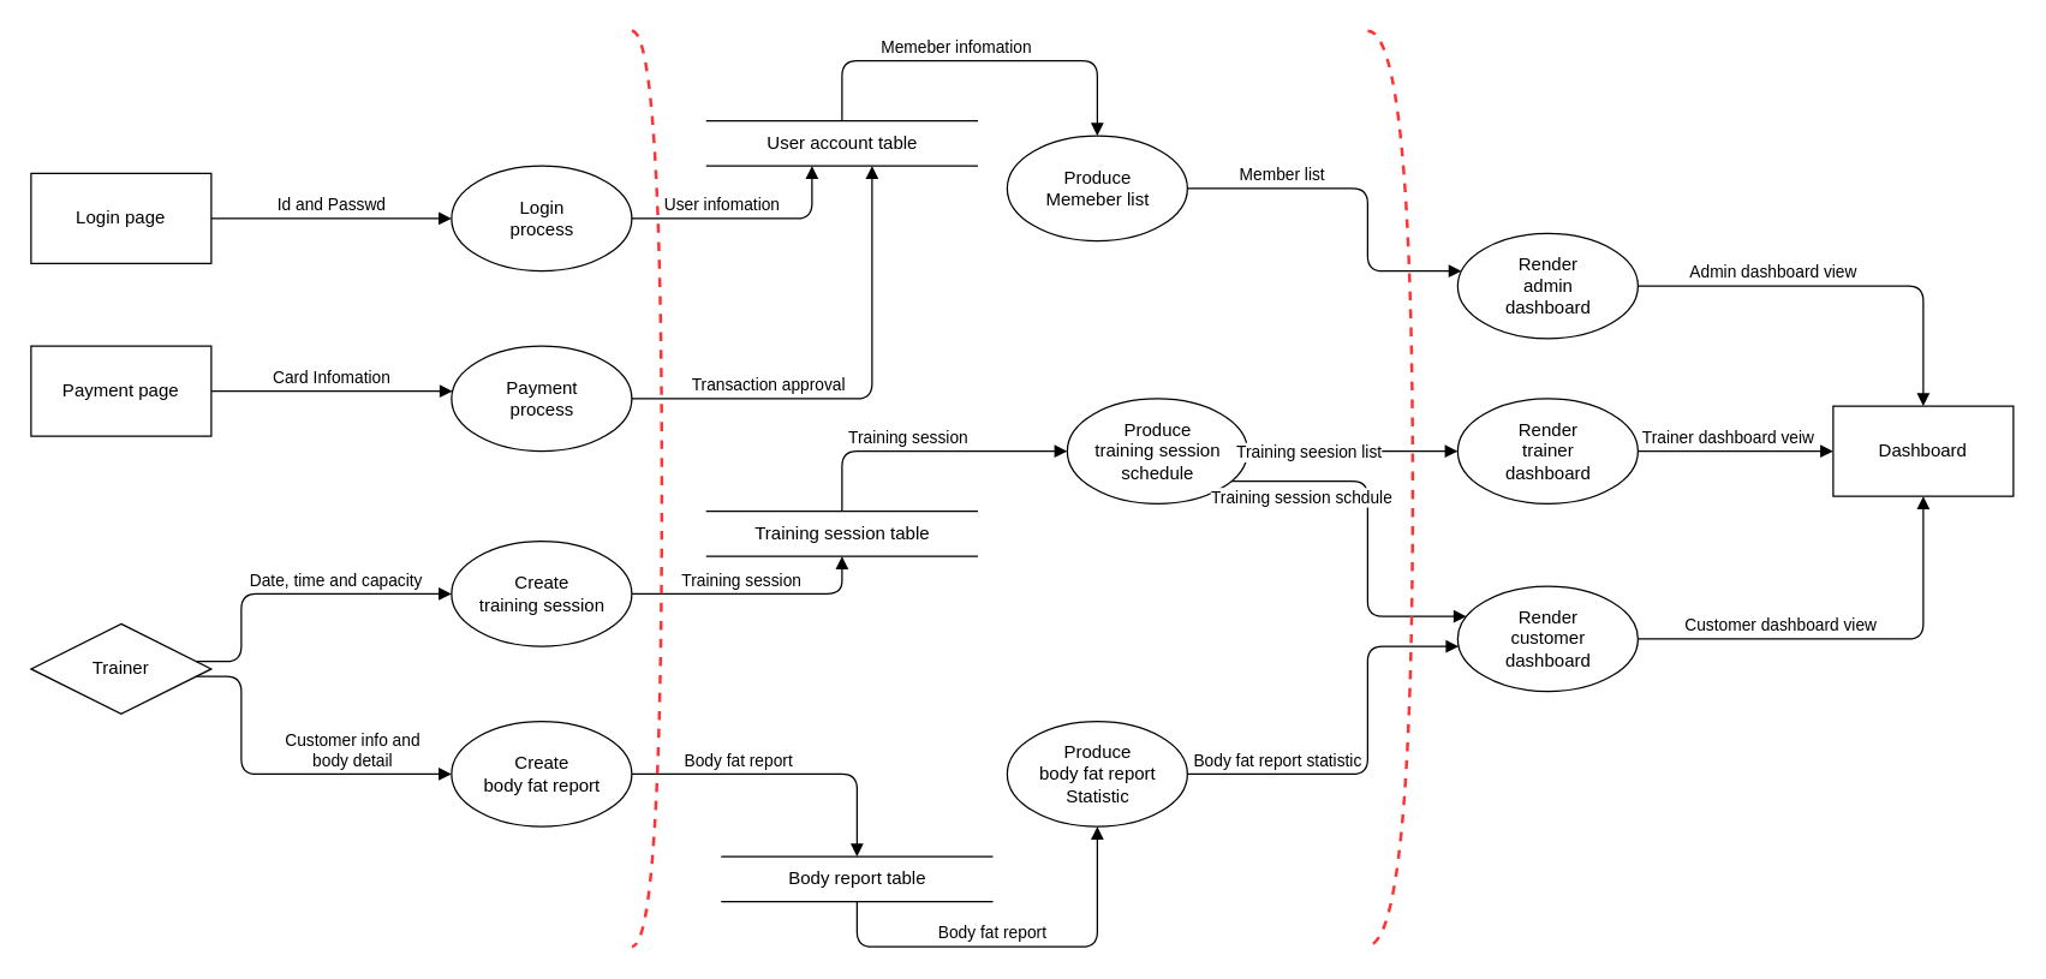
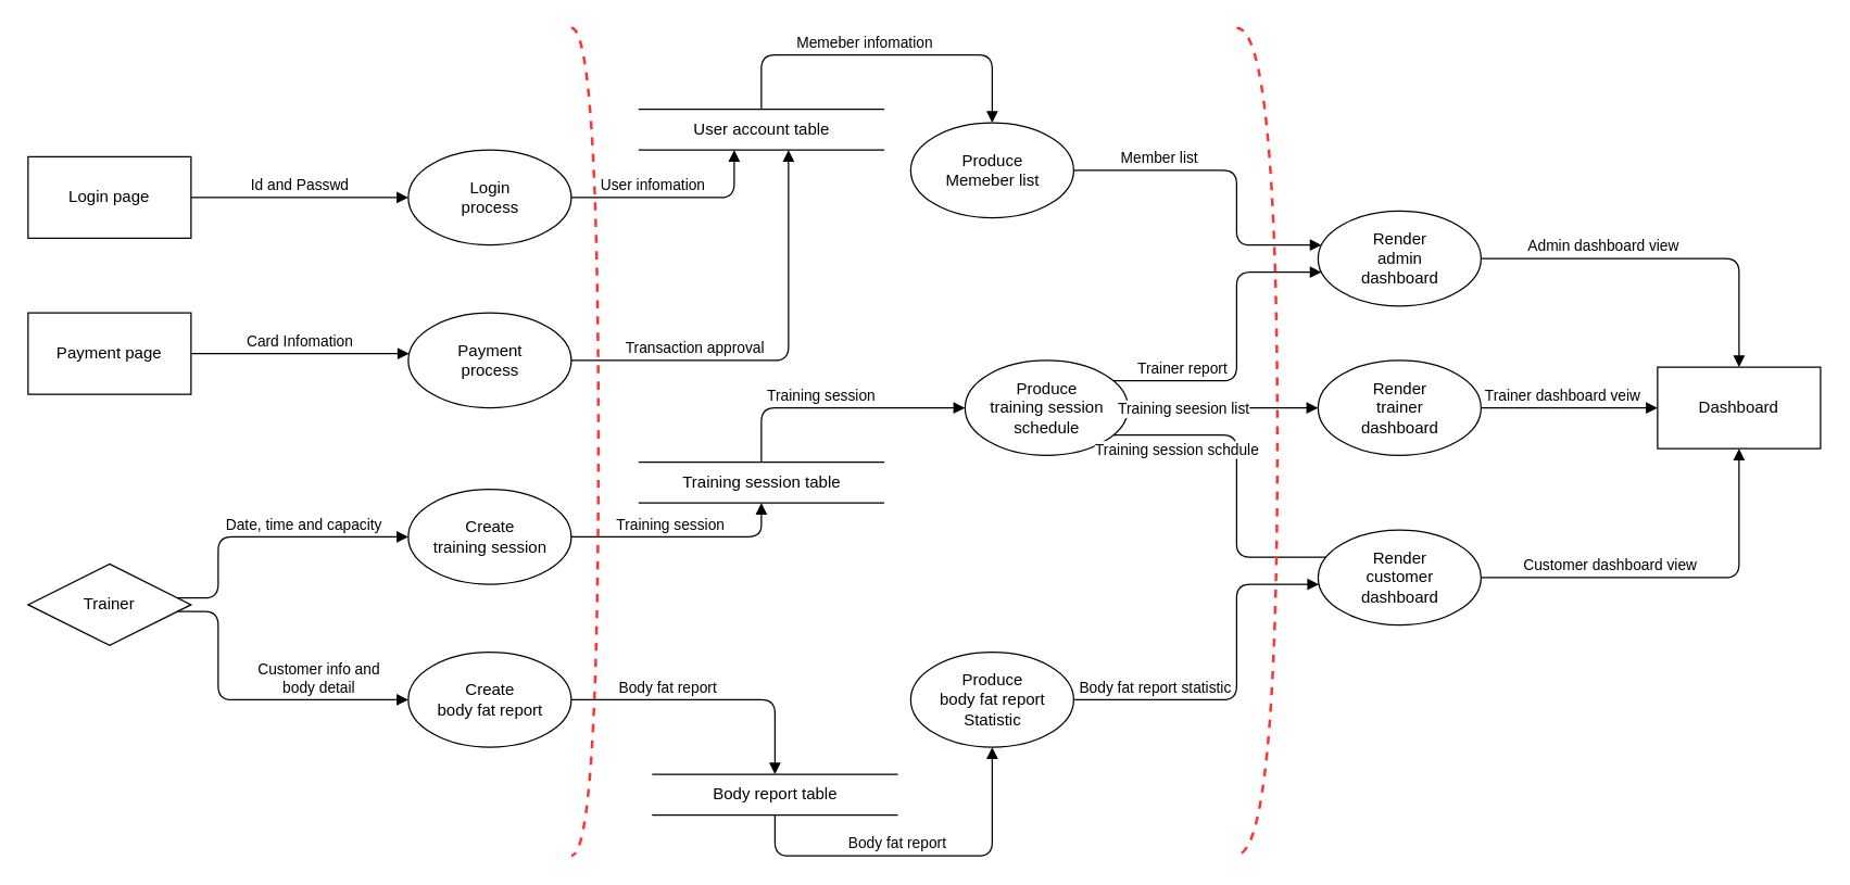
  <mxCell id="0" />
  <mxCell id="1" parent="0" />
  <mxCell id="2" value="Login page" style="rounded=0;whiteSpace=wrap;html=1;" vertex="1" parent="1"><mxGeometry x="20" y="115" width="120" height="60" as="geometry" /></mxCell>
  <mxCell id="3" value="Payment page" style="rounded=0;whiteSpace=wrap;html=1;" vertex="1" parent="1"><mxGeometry x="20" y="230" width="120" height="60" as="geometry" /></mxCell>
  <mxCell id="4" value="Trainer" style="rhombus;whiteSpace=wrap;html=1;" vertex="1" parent="1"><mxGeometry x="20" y="415" width="120" height="60" as="geometry" /></mxCell>
  <mxCell id="5" value="User account table" style="html=1;dashed=0;whitespace=wrap;shape=partialRectangle;right=0;left=0;" vertex="1" parent="1"><mxGeometry x="470" y="80" width="180" height="30" as="geometry" /></mxCell>
  <mxCell id="6" value="Training session table" style="html=1;dashed=0;whitespace=wrap;shape=partialRectangle;right=0;left=0;" vertex="1" parent="1"><mxGeometry x="470" y="340" width="180" height="30" as="geometry" /></mxCell>
  <mxCell id="7" value="Body report&amp;nbsp;table" style="html=1;dashed=0;whitespace=wrap;shape=partialRectangle;right=0;left=0;" vertex="1" parent="1"><mxGeometry x="480" y="570" width="180" height="30" as="geometry" /></mxCell>
  <mxCell id="8" value="Login&lt;br&gt;process" style="shape=ellipse;html=1;dashed=0;whitespace=wrap;perimeter=ellipsePerimeter;" vertex="1" parent="1"><mxGeometry x="300" y="110" width="120" height="70" as="geometry" /></mxCell>
  <mxCell id="9" value="Payment&lt;br&gt;process" style="shape=ellipse;html=1;dashed=0;whitespace=wrap;perimeter=ellipsePerimeter;" vertex="1" parent="1"><mxGeometry x="300" y="230" width="120" height="70" as="geometry" /></mxCell>
  <mxCell id="10" value="Create&lt;br&gt;training session" style="shape=ellipse;html=1;dashed=0;whitespace=wrap;perimeter=ellipsePerimeter;" vertex="1" parent="1"><mxGeometry x="300" y="360" width="120" height="70" as="geometry" /></mxCell>
  <mxCell id="11" value="Create&lt;br&gt;body fat report" style="shape=ellipse;html=1;dashed=0;whitespace=wrap;perimeter=ellipsePerimeter;" vertex="1" parent="1"><mxGeometry x="300" y="480" width="120" height="70" as="geometry" /></mxCell>
  <mxCell id="12" value="Id and Passwd" style="html=1;verticalAlign=bottom;endArrow=block;edgeStyle=orthogonalEdgeStyle;" edge="1" parent="1" source="2" target="8"><mxGeometry width="80" relative="1" as="geometry"><mxPoint x="450" y="180" as="sourcePoint" /><mxPoint x="730" y="180" as="targetPoint" /><Array as="points" /><mxPoint as="offset" /></mxGeometry></mxCell>
  <mxCell id="13" value="User infomation" style="html=1;verticalAlign=bottom;endArrow=block;edgeStyle=orthogonalEdgeStyle;" edge="1" parent="1" source="8" target="5"><mxGeometry x="-0.226" width="80" relative="1" as="geometry"><mxPoint x="540" y="192.002" as="sourcePoint" /><mxPoint x="1030" y="210" as="targetPoint" /><Array as="points"><mxPoint x="540" y="145" /></Array><mxPoint as="offset" /></mxGeometry></mxCell>
  <mxCell id="14" value="Card Infomation" style="html=1;verticalAlign=bottom;endArrow=block;edgeStyle=orthogonalEdgeStyle;" edge="1" parent="1" source="3" target="9"><mxGeometry x="-0.004" width="80" relative="1" as="geometry"><mxPoint x="300" y="205" as="sourcePoint" /><mxPoint x="510" y="170" as="targetPoint" /><Array as="points"><mxPoint x="210" y="260" /><mxPoint x="210" y="260" /></Array><mxPoint as="offset" /></mxGeometry></mxCell>
  <mxCell id="15" value="Transaction approval" style="html=1;verticalAlign=bottom;endArrow=block;edgeStyle=orthogonalEdgeStyle;" edge="1" parent="1" source="9" target="5"><mxGeometry x="-0.429" width="80" relative="1" as="geometry"><mxPoint x="610" y="305.059" as="sourcePoint" /><mxPoint x="729.941" y="230" as="targetPoint" /><Array as="points"><mxPoint x="580" y="265" /></Array><mxPoint x="1" as="offset" /></mxGeometry></mxCell>
  <mxCell id="16" value="Date, time and capacity" style="html=1;verticalAlign=bottom;endArrow=block;edgeStyle=orthogonalEdgeStyle;" edge="1" parent="1" source="4" target="10"><mxGeometry x="0.282" width="80" relative="1" as="geometry"><mxPoint x="120" y="354.41" as="sourcePoint" /><mxPoint x="280.615" y="354.41" as="targetPoint" /><Array as="points"><mxPoint x="160" y="440" /><mxPoint x="160" y="395" /></Array><mxPoint as="offset" /></mxGeometry></mxCell>
  <mxCell id="17" value="Customer info and&lt;br&gt;body detail" style="html=1;verticalAlign=bottom;endArrow=block;edgeStyle=orthogonalEdgeStyle;" edge="1" parent="1" source="4" target="11"><mxGeometry x="0.442" width="80" relative="1" as="geometry"><mxPoint x="150" y="450" as="sourcePoint" /><mxPoint x="300" y="405.059" as="targetPoint" /><Array as="points"><mxPoint x="160" y="450" /><mxPoint x="160" y="515" /></Array><mxPoint as="offset" /></mxGeometry></mxCell>
  <mxCell id="18" value="Produce&lt;br&gt;body fat report&lt;br&gt;Statistic" style="shape=ellipse;html=1;dashed=0;whitespace=wrap;perimeter=ellipsePerimeter;" vertex="1" parent="1"><mxGeometry x="670" y="480" width="120" height="70" as="geometry" /></mxCell>
  <mxCell id="19" value="Produce&lt;br&gt;training session&lt;br&gt;schedule" style="shape=ellipse;html=1;dashed=0;whitespace=wrap;perimeter=ellipsePerimeter;" vertex="1" parent="1"><mxGeometry x="710" y="265" width="120" height="70" as="geometry" /></mxCell>
  <mxCell id="20" value="Training session" style="html=1;verticalAlign=bottom;endArrow=block;edgeStyle=orthogonalEdgeStyle;" edge="1" parent="1" source="10" target="6"><mxGeometry x="-0.111" width="80" relative="1" as="geometry"><mxPoint x="450" y="464.94" as="sourcePoint" /><mxPoint x="610" y="419.999" as="targetPoint" /><Array as="points"><mxPoint x="560" y="395" /></Array><mxPoint as="offset" /></mxGeometry></mxCell>
  <mxCell id="21" value="Training session" style="html=1;verticalAlign=bottom;endArrow=block;edgeStyle=orthogonalEdgeStyle;" edge="1" parent="1" source="6" target="19"><mxGeometry x="-0.111" width="80" relative="1" as="geometry"><mxPoint x="650" y="245.059" as="sourcePoint" /><mxPoint x="759.941" y="220" as="targetPoint" /><Array as="points"><mxPoint x="560" y="300" /></Array><mxPoint as="offset" /></mxGeometry></mxCell>
  <mxCell id="22" value="Body fat report" style="html=1;verticalAlign=bottom;endArrow=block;edgeStyle=orthogonalEdgeStyle;" edge="1" parent="1" source="11" target="7"><mxGeometry x="-0.317" width="80" relative="1" as="geometry"><mxPoint x="470" y="440" as="sourcePoint" /><mxPoint x="630" y="505.059" as="targetPoint" /><Array as="points"><mxPoint x="570" y="515" /></Array><mxPoint x="1" as="offset" /></mxGeometry></mxCell>
  <mxCell id="23" value="Body fat report" style="html=1;verticalAlign=bottom;endArrow=block;edgeStyle=orthogonalEdgeStyle;" edge="1" parent="1" source="7" target="18"><mxGeometry x="-0.111" width="80" relative="1" as="geometry"><mxPoint x="750.001" y="650" as="sourcePoint" /><mxPoint x="970.001" y="660.495" as="targetPoint" /><Array as="points"><mxPoint x="570" y="630" /><mxPoint x="730" y="630" /></Array><mxPoint as="offset" /></mxGeometry></mxCell>
- <mxCell id="24" value="Training session schdule" style="html=1;verticalAlign=bottom;endArrow=block;edgeStyle=orthogonalEdgeStyle;" edge="1" parent="1" source="19" target="30"><mxGeometry x="-0.621" y="-20" width="80" relative="1" as="geometry"><mxPoint x="920.001" y="490" as="sourcePoint" /><mxPoint x="1090" y="440" as="targetPoint" /><Array as="points"><mxPoint x="910" y="320" /><mxPoint x="910" y="410" /></Array><mxPoint as="offset" /></mxGeometry></mxCell>
+ <mxCell id="24" value="Training session schdule" style="html=1;verticalAlign=bottom;endArrow=none;edgeStyle=orthogonalEdgeStyle;" edge="1" parent="1" source="19" target="30"><mxGeometry x="-0.621" y="-20" width="80" relative="1" as="geometry"><mxPoint x="920.001" y="490" as="sourcePoint" /><mxPoint x="1090" y="440" as="targetPoint" /><Array as="points"><mxPoint x="910" y="320" /><mxPoint x="910" y="410" /></Array><mxPoint as="offset" /></mxGeometry></mxCell>
  <mxCell id="25" value="Body fat report statistic" style="html=1;verticalAlign=bottom;endArrow=block;edgeStyle=orthogonalEdgeStyle;" edge="1" parent="1" source="18" target="30"><mxGeometry x="-0.548" width="80" relative="1" as="geometry"><mxPoint x="890" y="535.059" as="sourcePoint" /><mxPoint x="1090" y="450" as="targetPoint" /><Array as="points"><mxPoint x="910" y="515" /><mxPoint x="910" y="430" /></Array><mxPoint as="offset" /></mxGeometry></mxCell>
  <mxCell id="26" value="" style="shape=requiredInterface;html=1;verticalLabelPosition=bottom;dashed=1;strokeColor=#FF3333;strokeWidth=2;fillColor=none;fontColor=#FF3333;align=left;" vertex="1" parent="1"><mxGeometry x="420" y="20" width="20" height="610" as="geometry" /></mxCell>
  <mxCell id="27" value="" style="shape=requiredInterface;html=1;verticalLabelPosition=bottom;dashed=1;strokeColor=#FF3333;strokeWidth=2;fillColor=none;fontColor=#FF3333;align=left;rotation=0;" vertex="1" parent="1"><mxGeometry x="910" y="20" width="30" height="609.25" as="geometry" /></mxCell>
  <mxCell id="28" value="Produce&lt;br&gt;Memeber list" style="shape=ellipse;html=1;dashed=0;whitespace=wrap;perimeter=ellipsePerimeter;" vertex="1" parent="1"><mxGeometry x="670" y="90" width="120" height="70" as="geometry" /></mxCell>
  <mxCell id="29" value="Memeber infomation" style="html=1;verticalAlign=bottom;endArrow=block;edgeStyle=orthogonalEdgeStyle;" edge="1" parent="1" source="5" target="28"><mxGeometry x="-0.111" width="80" relative="1" as="geometry"><mxPoint x="580.001" y="0" as="sourcePoint" /><mxPoint x="750.001" y="10.495" as="targetPoint" /><Array as="points"><mxPoint x="560" y="40" /><mxPoint x="730" y="40" /></Array><mxPoint as="offset" /></mxGeometry></mxCell>
  <mxCell id="30" value="Render&lt;br&gt;customer&lt;br&gt;dashboard" style="shape=ellipse;html=1;dashed=0;whitespace=wrap;perimeter=ellipsePerimeter;" vertex="1" parent="1"><mxGeometry x="970" y="390" width="120" height="70" as="geometry" /></mxCell>
  <mxCell id="31" value="Render&lt;br&gt;trainer&lt;br&gt;dashboard" style="shape=ellipse;html=1;dashed=0;whitespace=wrap;perimeter=ellipsePerimeter;" vertex="1" parent="1"><mxGeometry x="970" y="265" width="120" height="70" as="geometry" /></mxCell>
  <mxCell id="32" value="Render&lt;br&gt;admin&lt;br&gt;dashboard" style="shape=ellipse;html=1;dashed=0;whitespace=wrap;perimeter=ellipsePerimeter;" vertex="1" parent="1"><mxGeometry x="970" y="155" width="120" height="70" as="geometry" /></mxCell>
  <mxCell id="33" value="Dashboard" style="rounded=0;whiteSpace=wrap;html=1;" vertex="1" parent="1"><mxGeometry x="1220" y="270" width="120" height="60" as="geometry" /></mxCell>
  <mxCell id="34" value="Training seesion list" style="html=1;verticalAlign=bottom;endArrow=block;edgeStyle=orthogonalEdgeStyle;" edge="1" parent="1" source="19" target="31"><mxGeometry x="-0.404" y="-10" width="80" relative="1" as="geometry"><mxPoint x="770" y="335.059" as="sourcePoint" /><mxPoint x="1020" y="360" as="targetPoint" /><Array as="points"><mxPoint x="890" y="300" /><mxPoint x="890" y="300" /></Array><mxPoint x="-1" as="offset" /></mxGeometry></mxCell>
+ <mxCell id="35" value="Trainer report" style="html=1;verticalAlign=bottom;endArrow=block;edgeStyle=orthogonalEdgeStyle;" edge="1" parent="1" source="19" target="32"><mxGeometry x="-0.565" width="80" relative="1" as="geometry"><mxPoint x="760" y="230" as="sourcePoint" /><mxPoint x="1015.79" y="185" as="targetPoint" /><Array as="points"><mxPoint x="910" y="280" /><mxPoint x="910" y="200" /></Array><mxPoint as="offset" /></mxGeometry></mxCell>
  <mxCell id="36" value="Member list" style="html=1;verticalAlign=bottom;endArrow=block;edgeStyle=orthogonalEdgeStyle;" edge="1" parent="1" source="28" target="32"><mxGeometry x="-0.481" width="80" relative="1" as="geometry"><mxPoint x="870.06" y="-50" as="sourcePoint" /><mxPoint x="1040" y="125" as="targetPoint" /><Array as="points"><mxPoint x="910" y="125" /><mxPoint x="910" y="180" /></Array><mxPoint x="1" as="offset" /></mxGeometry></mxCell>
  <mxCell id="37" value="Admin dashboard view" style="html=1;verticalAlign=bottom;endArrow=block;edgeStyle=orthogonalEdgeStyle;" edge="1" parent="1" source="32" target="33"><mxGeometry x="-0.334" width="80" relative="1" as="geometry"><mxPoint x="1170" y="175" as="sourcePoint" /><mxPoint x="1330" y="175" as="targetPoint" /><Array as="points"><mxPoint x="1280" y="190" /></Array><mxPoint as="offset" /></mxGeometry></mxCell>
  <mxCell id="38" value="Trainer dashboard veiw" style="html=1;verticalAlign=bottom;endArrow=block;edgeStyle=orthogonalEdgeStyle;" edge="1" parent="1" source="31" target="33"><mxGeometry x="0.232" y="-20" width="80" relative="1" as="geometry"><mxPoint x="1100" y="200" as="sourcePoint" /><mxPoint x="1260.059" y="280" as="targetPoint" /><Array as="points"><mxPoint x="1170" y="300" /><mxPoint x="1170" y="300" /></Array><mxPoint x="-20" y="-20" as="offset" /></mxGeometry></mxCell>
  <mxCell id="39" value="Customer dashboard view" style="html=1;verticalAlign=bottom;endArrow=block;edgeStyle=orthogonalEdgeStyle;" edge="1" parent="1" source="30" target="33"><mxGeometry x="-0.334" width="80" relative="1" as="geometry"><mxPoint x="1120" y="420" as="sourcePoint" /><mxPoint x="1310.059" y="500" as="targetPoint" /><Array as="points"><mxPoint x="1280" y="425" /></Array><mxPoint as="offset" /></mxGeometry></mxCell>
